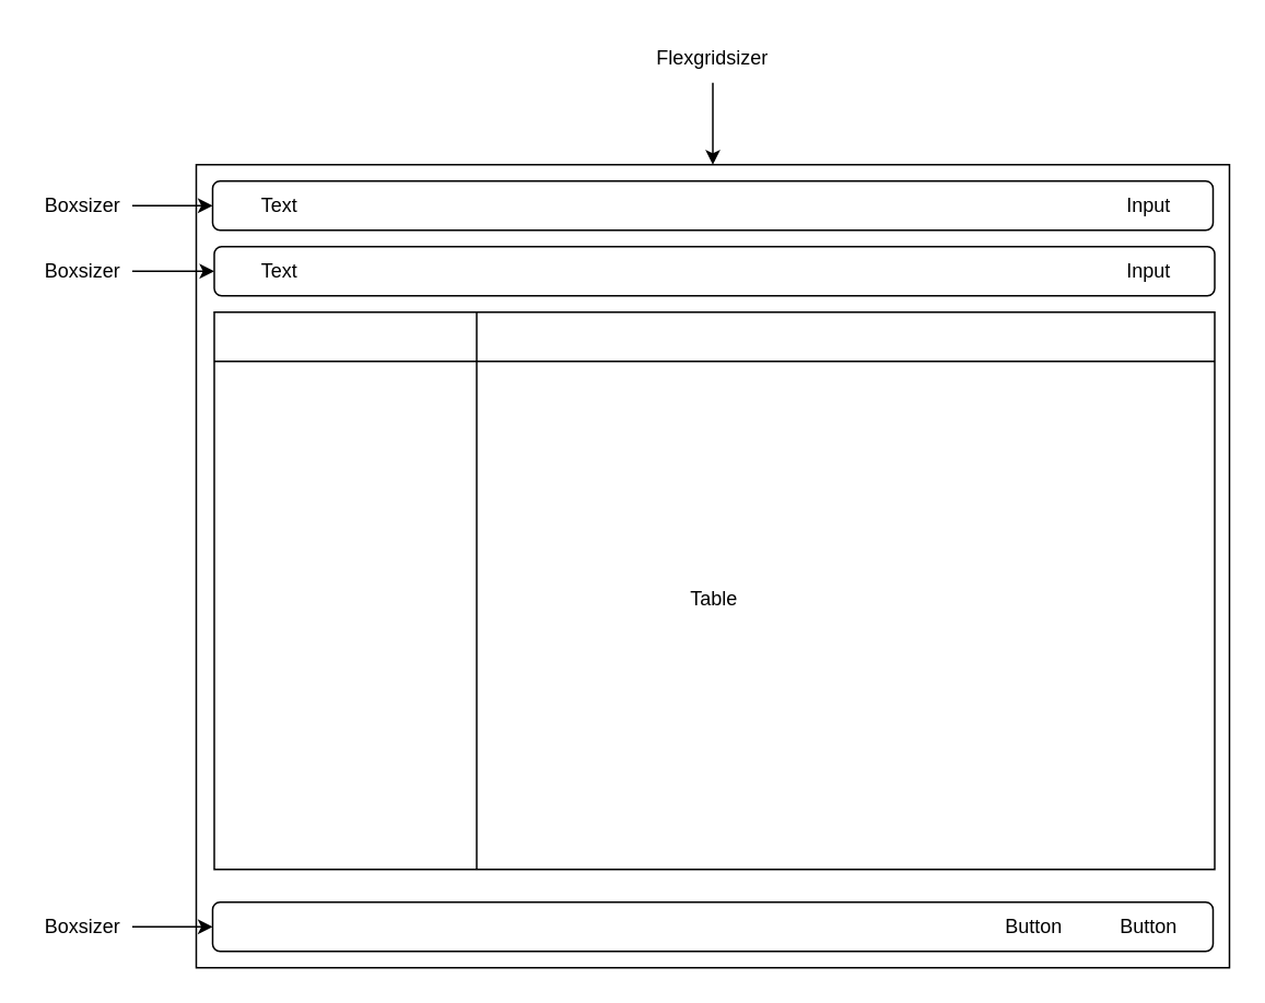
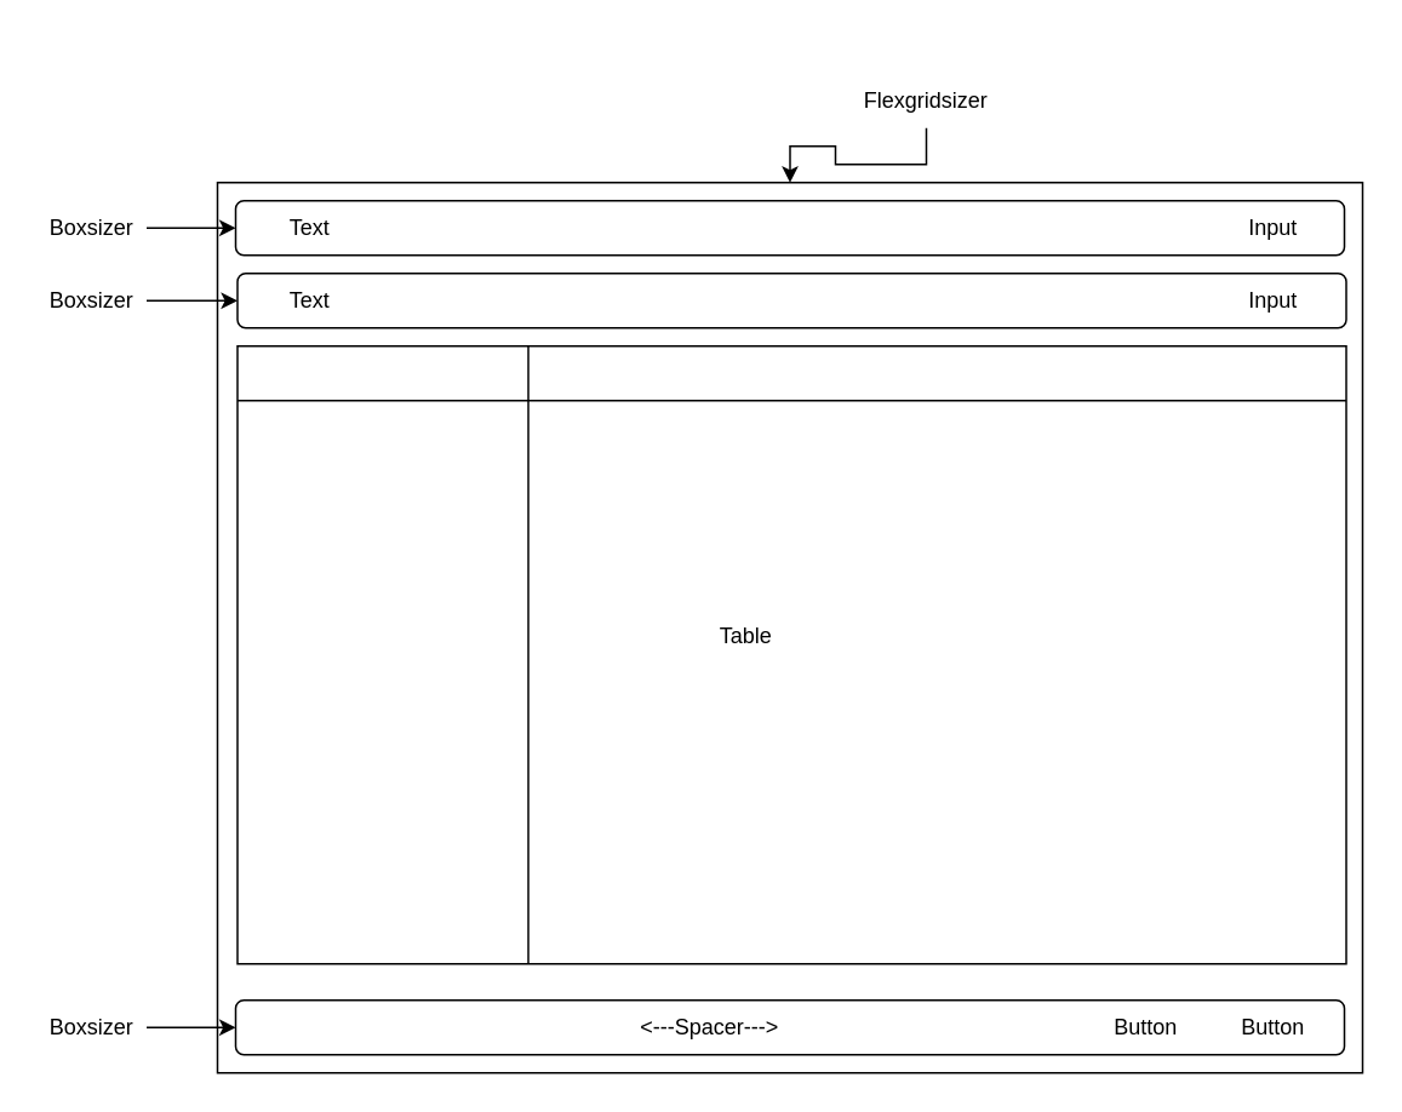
  <mxCell id="0" />
  <mxCell id="1" parent="0" />
  <mxCell id="2" value="" style="rounded=0;whiteSpace=wrap;html=1;" vertex="1" parent="1"><mxGeometry x="119" y="100" width="630" height="490" as="geometry" /></mxCell>
  <mxCell id="3" value="" style="rounded=1;whiteSpace=wrap;html=1;" vertex="1" parent="1"><mxGeometry x="129" y="110" width="610" height="30" as="geometry" /></mxCell>
  <mxCell id="4" value="" style="rounded=1;whiteSpace=wrap;html=1;" vertex="1" parent="1"><mxGeometry x="130" y="150" width="610" height="30" as="geometry" /></mxCell>
  <mxCell id="5" value="Text" style="text;html=1;strokeColor=none;fillColor=none;align=center;verticalAlign=middle;whiteSpace=wrap;rounded=0;" vertex="1" parent="1"><mxGeometry x="140" y="110" width="60" height="30" as="geometry" /></mxCell>
  <mxCell id="6" value="Text" style="text;html=1;strokeColor=none;fillColor=none;align=center;verticalAlign=middle;whiteSpace=wrap;rounded=0;" vertex="1" parent="1"><mxGeometry x="140" y="150" width="60" height="30" as="geometry" /></mxCell>
  <mxCell id="7" value="Input" style="text;html=1;strokeColor=none;fillColor=none;align=center;verticalAlign=middle;whiteSpace=wrap;rounded=0;" vertex="1" parent="1"><mxGeometry x="670" y="110" width="60" height="30" as="geometry" /></mxCell>
  <mxCell id="8" value="Input" style="text;html=1;strokeColor=none;fillColor=none;align=center;verticalAlign=middle;whiteSpace=wrap;rounded=0;" vertex="1" parent="1"><mxGeometry x="670" y="150" width="60" height="30" as="geometry" /></mxCell>
  <mxCell id="9" value="" style="shape=internalStorage;whiteSpace=wrap;html=1;backgroundOutline=1;dx=160;dy=30;" vertex="1" parent="1"><mxGeometry x="130" y="190" width="610" height="340" as="geometry" /></mxCell>
- <mxCell id="10" value="Table" style="text;html=1;strokeColor=none;fillColor=none;align=center;verticalAlign=middle;whiteSpace=wrap;rounded=0;" vertex="1" parent="1"><mxGeometry x="405" y="350" width="60" height="30" as="geometry" /></mxCell>
+ <mxCell id="10" value="Table" style="text;html=1;strokeColor=none;fillColor=none;align=center;verticalAlign=middle;whiteSpace=wrap;rounded=0;" vertex="1" parent="1"><mxGeometry x="380" y="335" width="60" height="30" as="geometry" /></mxCell>
  <mxCell id="11" value="" style="rounded=1;whiteSpace=wrap;html=1;" vertex="1" parent="1"><mxGeometry x="129" y="550" width="610" height="30" as="geometry" /></mxCell>
  <mxCell id="12" value="Button" style="text;html=1;strokeColor=none;fillColor=none;align=center;verticalAlign=middle;whiteSpace=wrap;rounded=0;" vertex="1" parent="1"><mxGeometry x="670" y="550" width="60" height="30" as="geometry" /></mxCell>
  <mxCell id="13" value="Button" style="text;html=1;strokeColor=none;fillColor=none;align=center;verticalAlign=middle;whiteSpace=wrap;rounded=0;" vertex="1" parent="1"><mxGeometry x="600" y="550" width="60" height="30" as="geometry" /></mxCell>
+ <mxCell id="14" value="&amp;lt;---Spacer---&amp;gt;" style="text;html=1;strokeColor=none;fillColor=none;align=center;verticalAlign=middle;whiteSpace=wrap;rounded=0;" vertex="1" parent="1"><mxGeometry x="340" y="550" width="100" height="30" as="geometry" /></mxCell>
  <mxCell id="15" style="edgeStyle=orthogonalEdgeStyle;rounded=0;orthogonalLoop=1;jettySize=auto;html=1;entryX=0.5;entryY=0;entryDx=0;entryDy=0;" edge="1" parent="1" source="16" target="2"><mxGeometry relative="1" as="geometry" /></mxCell>
- <mxCell id="16" value="Flexgridsizer" style="text;html=1;strokeColor=none;fillColor=none;align=center;verticalAlign=middle;whiteSpace=wrap;rounded=0;" vertex="1" parent="1"><mxGeometry x="404" y="20" width="60" height="30" as="geometry" /></mxCell>
+ <mxCell id="16" value="Flexgridsizer" style="text;html=1;strokeColor=none;fillColor=none;align=center;verticalAlign=middle;whiteSpace=wrap;rounded=0;" vertex="1" parent="1"><mxGeometry x="479" y="40" width="60" height="30" as="geometry" /></mxCell>
  <mxCell id="17" style="edgeStyle=orthogonalEdgeStyle;rounded=0;orthogonalLoop=1;jettySize=auto;html=1;entryX=0;entryY=0.5;entryDx=0;entryDy=0;" edge="1" parent="1" source="18" target="3"><mxGeometry relative="1" as="geometry" /></mxCell>
  <mxCell id="18" value="Boxsizer" style="text;html=1;strokeColor=none;fillColor=none;align=center;verticalAlign=middle;whiteSpace=wrap;rounded=0;" vertex="1" parent="1"><mxGeometry y="110" width="60" height="30" as="geometry" x="20" /></mxCell>
  <mxCell id="19" style="edgeStyle=orthogonalEdgeStyle;rounded=0;orthogonalLoop=1;jettySize=auto;html=1;entryX=0;entryY=0.5;entryDx=0;entryDy=0;" edge="1" parent="1" source="20" target="4"><mxGeometry relative="1" as="geometry" /></mxCell>
  <mxCell id="20" value="Boxsizer" style="text;html=1;strokeColor=none;fillColor=none;align=center;verticalAlign=middle;whiteSpace=wrap;rounded=0;" vertex="1" parent="1"><mxGeometry y="150" width="60" height="30" as="geometry" x="20" /></mxCell>
  <mxCell id="21" style="edgeStyle=orthogonalEdgeStyle;rounded=0;orthogonalLoop=1;jettySize=auto;html=1;" edge="1" parent="1" source="22" target="11"><mxGeometry relative="1" as="geometry" /></mxCell>
  <mxCell id="22" value="Boxsizer" style="text;html=1;strokeColor=none;fillColor=none;align=center;verticalAlign=middle;whiteSpace=wrap;rounded=0;" vertex="1" parent="1"><mxGeometry y="550" width="60" height="30" as="geometry" x="20" /></mxCell>
